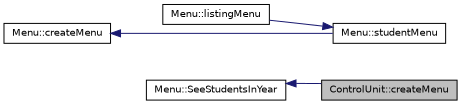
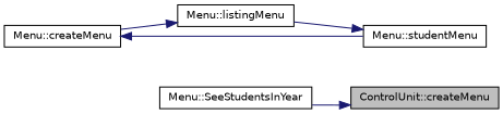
  digraph {
    rankdir=RL
    node [color=black fillcolor=white fontname=Helvetica fontsize=10 shape=record style=filled]
    edge [color=midnightblue dir=back fontname=Helvetica fontsize=10 labelfontname=Helvetica labelfontsize=10 style=solid]
    n1 [fillcolor=grey75 fontcolor=black height=0.2 label="ControlUnit::createMenu" width=0.4]
    n2 [height=0.2 label="Menu::SeeStudentsInYear" width=0.4]
    n3 [height=0.2 label="Menu::studentMenu" width=0.4]
    n4 [height=0.2 label="Menu::listingMenu" width=0.4]
    n5 [height=0.2 label="Menu::createMenu" width=0.4]
-   n2 -> n1
+   n1 -> n2
    n3 -> n4
+   n4 -> n5
    n5 -> n3
  }
